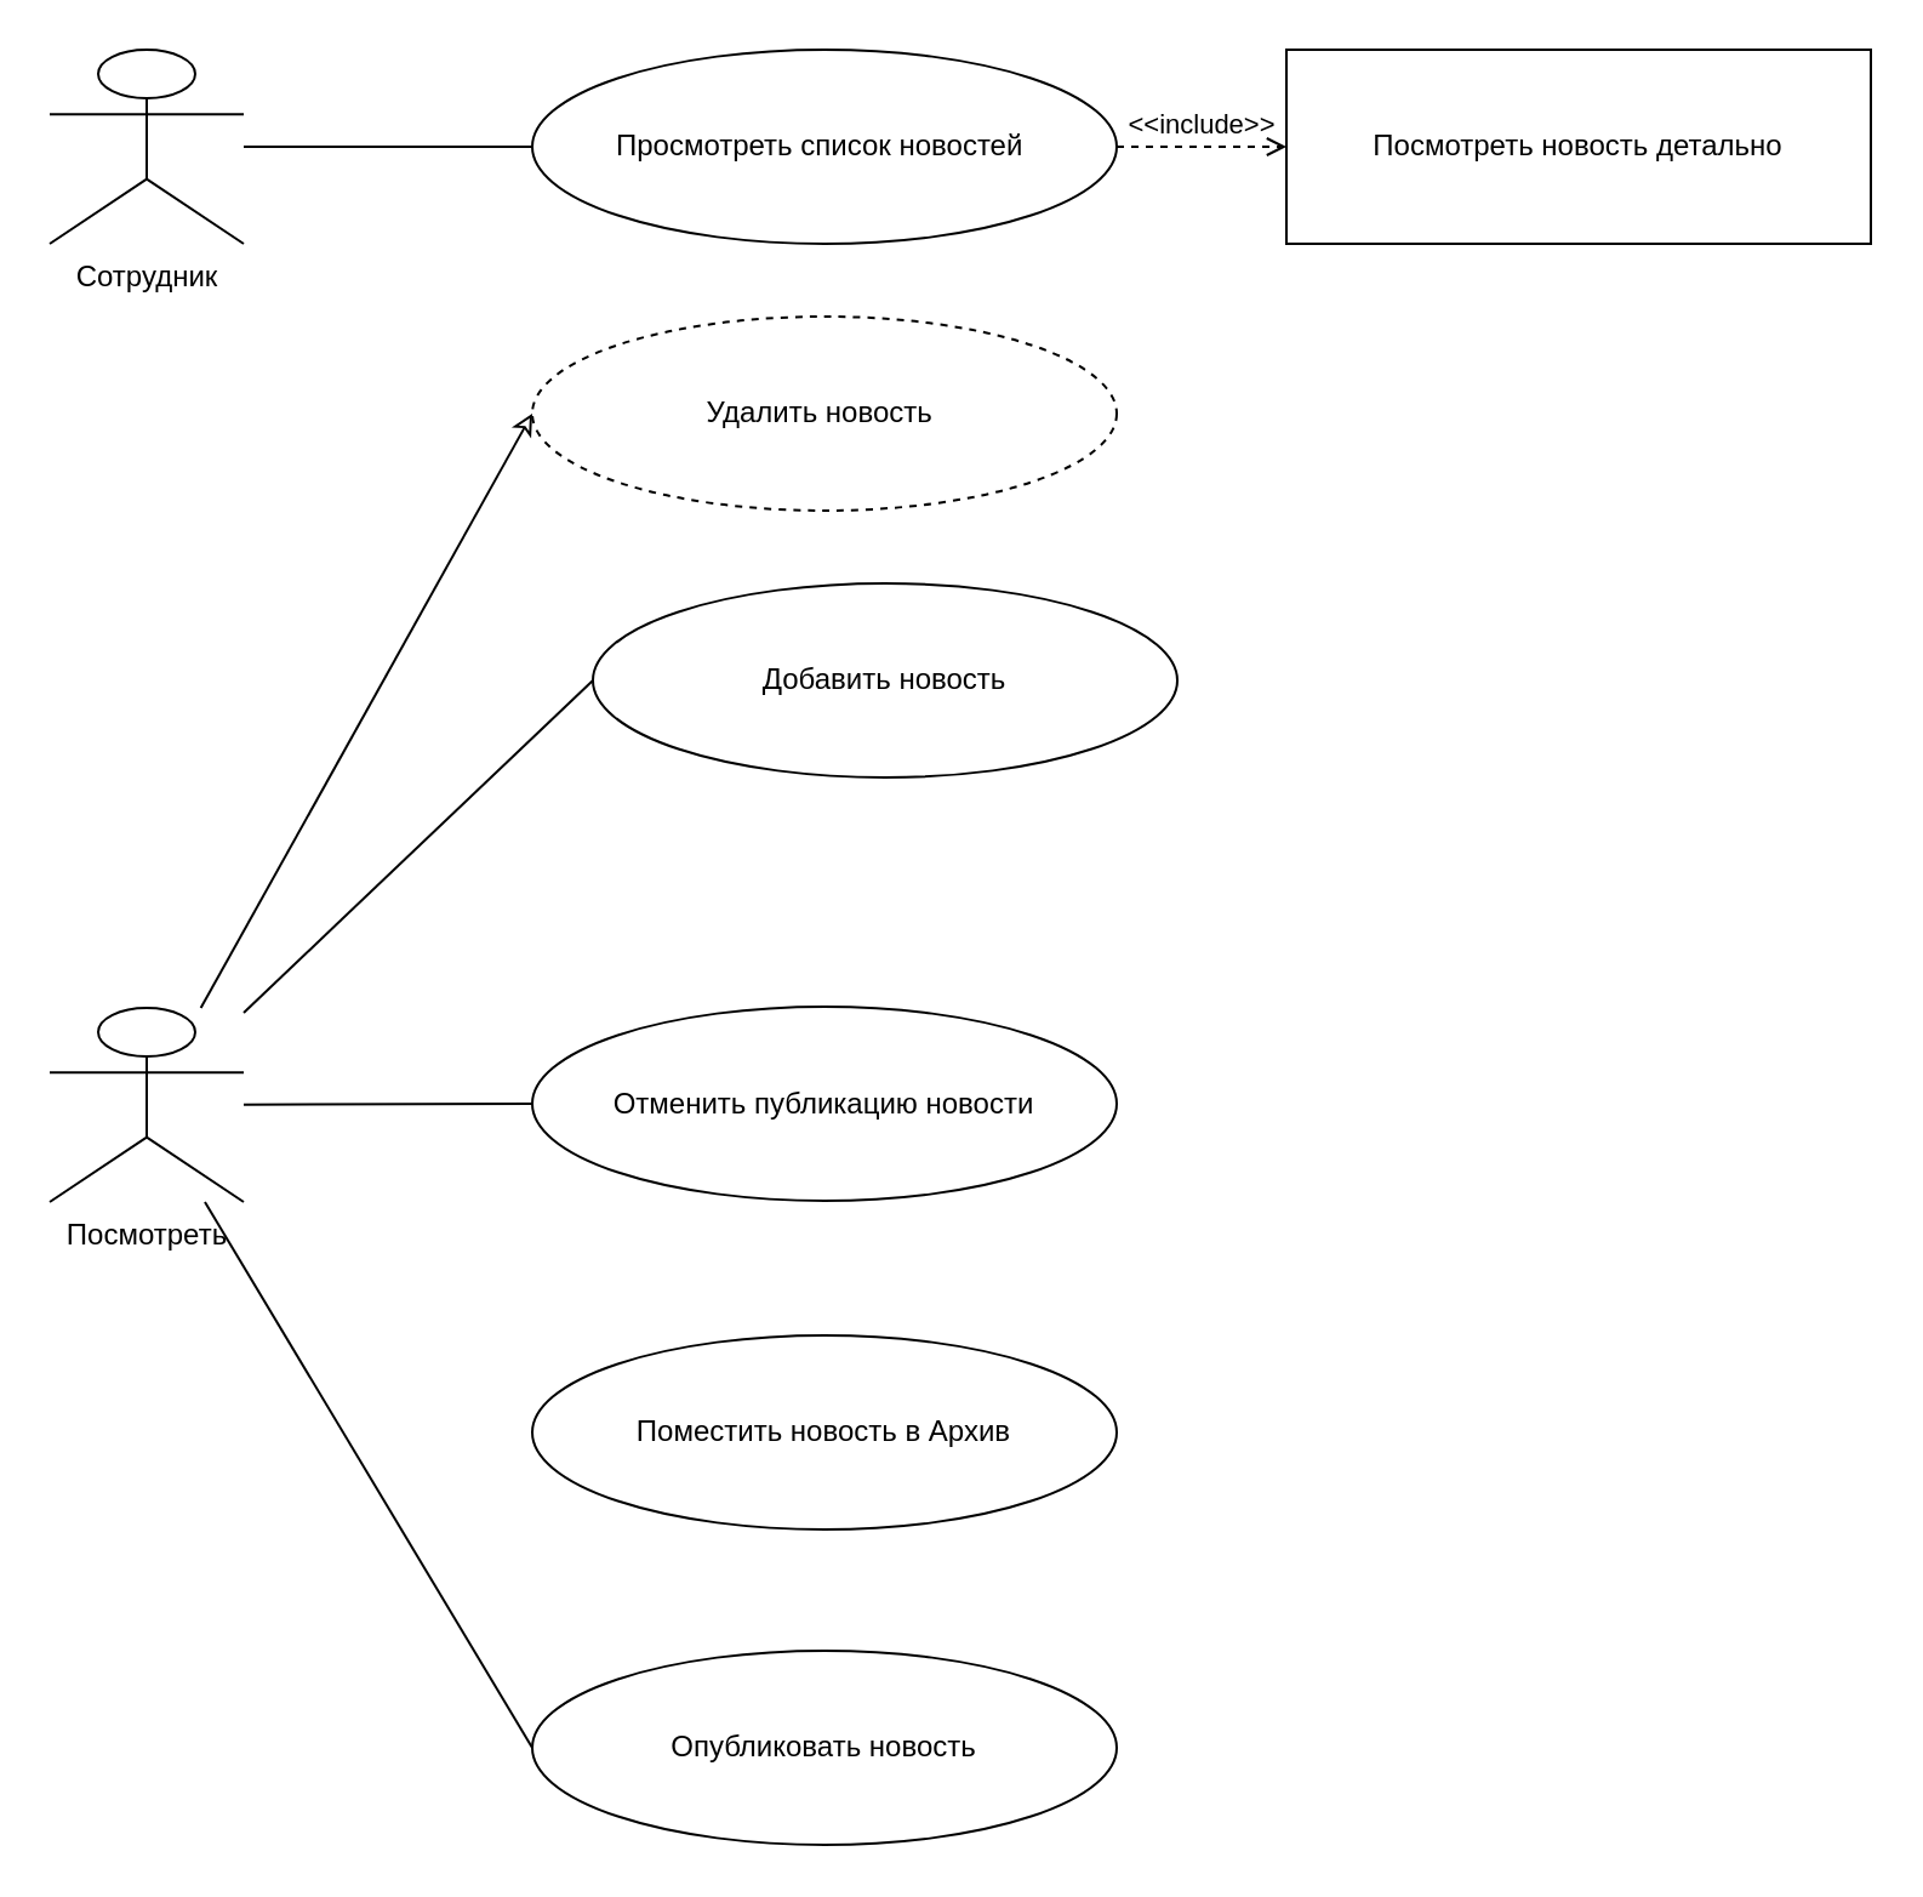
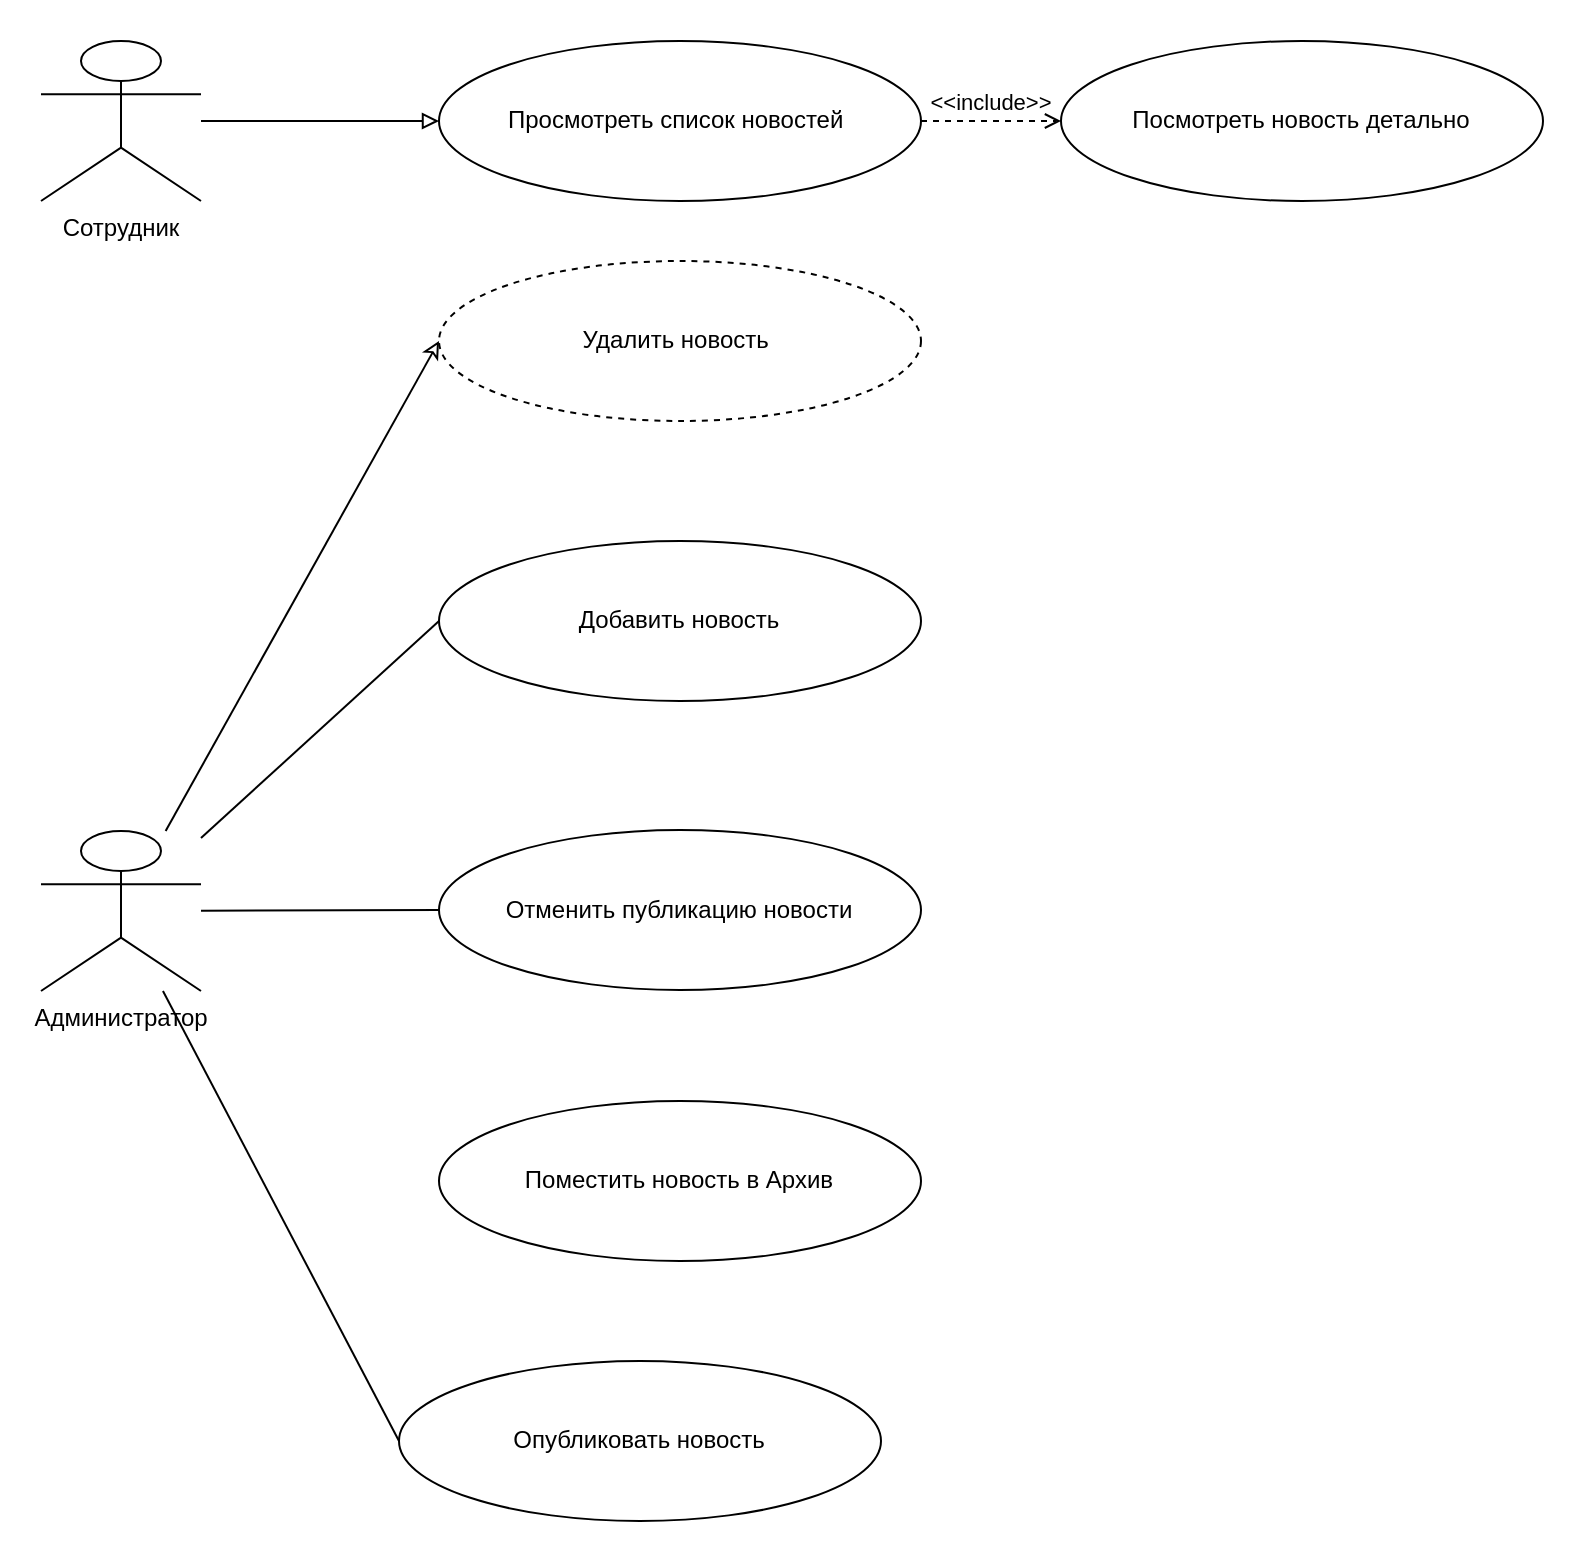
  <mxCell id="0" />
  <mxCell id="1" parent="0" />
  <mxCell id="2" value="Просмотреть список новостей&amp;nbsp;" style="ellipse;whiteSpace=wrap;html=1;" parent="1" vertex="1"><mxGeometry x="219" y="20" width="241" height="80" as="geometry" /></mxCell>
  <mxCell id="3" style="edgeStyle=none;html=1;entryX=0;entryY=0.5;entryDx=0;entryDy=0;fontColor=#FFFFFF;endArrow=classic;endFill=0;" parent="1" source="7" target="9" edge="1"><mxGeometry relative="1" as="geometry" /></mxCell>
  <mxCell id="4" style="edgeStyle=none;html=1;entryX=0;entryY=0.5;entryDx=0;entryDy=0;fontColor=#FFFFFF;endArrow=none;endFill=0;" parent="1" source="7" target="10" edge="1"><mxGeometry relative="1" as="geometry" /></mxCell>
  <mxCell id="5" style="edgeStyle=none;html=1;entryX=0;entryY=0.5;entryDx=0;entryDy=0;fontColor=#FFFFFF;endArrow=none;endFill=0;" parent="1" source="7" target="11" edge="1"><mxGeometry relative="1" as="geometry" /></mxCell>
  <mxCell id="6" style="edgeStyle=none;html=1;entryX=0;entryY=0.5;entryDx=0;entryDy=0;fontColor=#FFFFFF;endArrow=none;endFill=0;" parent="1" source="7" target="16" edge="1"><mxGeometry relative="1" as="geometry" /></mxCell>
- <mxCell id="7" value="Посмотреть" style="shape=umlActor;verticalLabelPosition=bottom;verticalAlign=top;html=1;" parent="1" vertex="1"><mxGeometry x="20" y="415" width="80" height="80" as="geometry" /></mxCell>
- <mxCell id="8" value="Посмотреть новость детально" style="whiteSpace=wrap;html=1;rounded=0;" parent="1" vertex="1"><mxGeometry x="530" y="20" width="241" height="80" as="geometry" /></mxCell>
+ <mxCell id="7" value="Администратор" style="shape=umlActor;verticalLabelPosition=bottom;verticalAlign=top;html=1;" parent="1" vertex="1"><mxGeometry x="20" y="415" width="80" height="80" as="geometry" /></mxCell>
+ <mxCell id="8" value="Посмотреть новость детально" style="ellipse;whiteSpace=wrap;html=1;" parent="1" vertex="1"><mxGeometry x="530" y="20" width="241" height="80" as="geometry" /></mxCell>
  <mxCell id="9" value="Удалить новость&amp;nbsp;" style="ellipse;whiteSpace=wrap;html=1;dashed=1;" parent="1" vertex="1"><mxGeometry x="219" y="130" width="241" height="80" as="geometry" /></mxCell>
- <mxCell id="10" value="Добавить новость" style="ellipse;whiteSpace=wrap;html=1;" parent="1" vertex="1"><mxGeometry x="244" y="240" width="241" height="80" as="geometry" /></mxCell>
+ <mxCell id="10" value="Добавить новость" style="ellipse;whiteSpace=wrap;html=1;" parent="1" vertex="1"><mxGeometry x="219" y="270" width="241" height="80" as="geometry" /></mxCell>
  <mxCell id="11" value="Отменить публикацию новости" style="ellipse;whiteSpace=wrap;html=1;" parent="1" vertex="1"><mxGeometry x="219" y="414.5" width="241" height="80" as="geometry" /></mxCell>
  <mxCell id="12" value="Поместить новость в Архив" style="ellipse;whiteSpace=wrap;html=1;" parent="1" vertex="1"><mxGeometry x="219" y="550" width="241" height="80" as="geometry" /></mxCell>
  <mxCell id="13" value="&amp;lt;&amp;lt;include&amp;gt;&amp;gt;" style="html=1;verticalAlign=bottom;labelBackgroundColor=none;endArrow=open;endFill=0;dashed=1;rounded=0;exitX=1;exitY=0.5;exitDx=0;exitDy=0;entryX=0;entryY=0.5;entryDx=0;entryDy=0;" parent="1" source="2" target="8" edge="1"><mxGeometry x="-0.004" width="160" relative="1" as="geometry"><mxPoint x="486.89" y="40" as="sourcePoint" /><mxPoint x="393.999" y="171.064" as="targetPoint" /><mxPoint as="offset" /></mxGeometry></mxCell>
- <mxCell id="14" style="edgeStyle=none;html=1;entryX=0;entryY=0.5;entryDx=0;entryDy=0;fontColor=#FFFFFF;endArrow=none;endFill=0;" parent="1" source="15" target="2" edge="1"><mxGeometry relative="1" as="geometry" /></mxCell>
+ <mxCell id="14" style="edgeStyle=none;html=1;entryX=0;entryY=0.5;entryDx=0;entryDy=0;fontColor=#FFFFFF;endArrow=block;endFill=0;" parent="1" source="15" target="2" edge="1"><mxGeometry relative="1" as="geometry" /></mxCell>
  <mxCell id="15" value="Сотрудник" style="shape=umlActor;verticalLabelPosition=bottom;verticalAlign=top;html=1;fontColor=default;" parent="1" vertex="1"><mxGeometry x="20" y="20" width="80" height="80" as="geometry" /></mxCell>
- <mxCell id="16" value="Опубликовать новость" style="ellipse;whiteSpace=wrap;html=1;" parent="1" vertex="1"><mxGeometry x="219" y="680" width="241" height="80" as="geometry" /></mxCell>
+ <mxCell id="16" value="Опубликовать новость" style="ellipse;whiteSpace=wrap;html=1;" parent="1" vertex="1"><mxGeometry x="199" y="680" width="241" height="80" as="geometry" /></mxCell>
